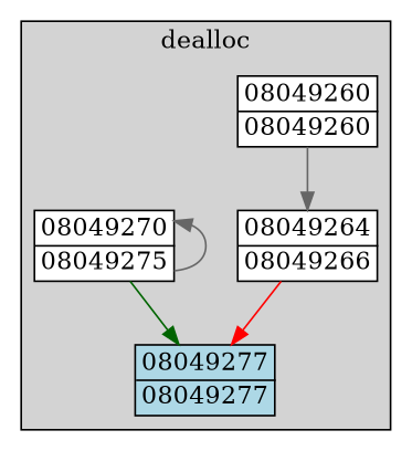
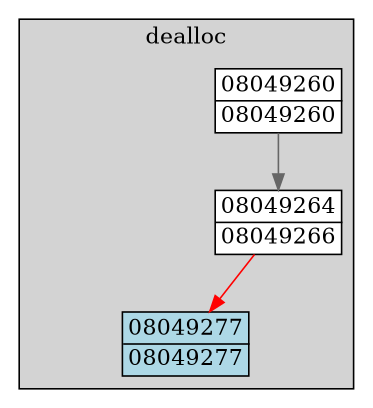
  digraph {
    node [fillcolor=white margin=0 shape=none style="filled,solid"]
    edge [color=gray40]
    n1 [label=<<TABLE BORDER="1" CELLBORDER="0" CELLSPACING="0"><TR><TD>08049264</TD></TR><HR/><TR><TD>08049266</TD></TR></TABLE>>]
    n2 [fillcolor=lightblue label=<<TABLE BORDER="1" CELLBORDER="0" CELLSPACING="0"><TR><TD>08049277</TD></TR><HR/><TR><TD>08049277</TD></TR></TABLE>>]
    n3 [label=<<TABLE BORDER="1" CELLBORDER="0" CELLSPACING="0"><TR><TD>08049260</TD></TR><HR/><TR><TD>08049260</TD></TR></TABLE>>]
-   n4 [label=<<TABLE BORDER="1" CELLBORDER="0" CELLSPACING="0"><TR><TD>08049270</TD></TR><HR/><TR><TD>08049275</TD></TR></TABLE>>]
    subgraph cluster_1 {
      color=black
      fillcolor=lightgrey
      label=dealloc
      style="filled,solid"
      n1
      n2
      n3
-     n4
    }
    n1 -> n2 [color=red]
    n3 -> n1
-   n4 -> n2 [color=darkgreen]
-   n4 -> n4 [dir=back]
  }
